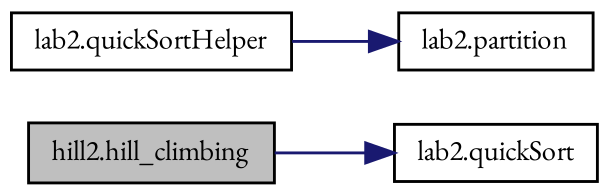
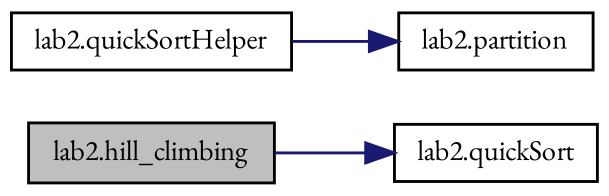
  digraph {
    fontname="EB Garamond"
    rankdir=LR
    node [color=black fillcolor=white fontname="EB Garamond" fontsize=10 shape=record style=filled]
    edge [color=midnightblue fontname="EB Garamond" fontsize=10 labelfontname=Helvetica labelfontsize=10 style=solid]
-   n1 [fillcolor=grey75 fontcolor=black height=0.2 label="hill2.hill_climbing" width=0.4]
+   n1 [fillcolor=grey75 fontcolor=black height=0.2 label="lab2.hill_climbing" width=0.4]
    n2 [height=0.2 label="lab2.quickSort" width=0.4]
    n3 [height=0.2 label="lab2.quickSortHelper" width=0.4]
    n4 [height=0.2 label="lab2.partition" width=0.4]
    n1 -> n2
    n3 -> n4
  }
